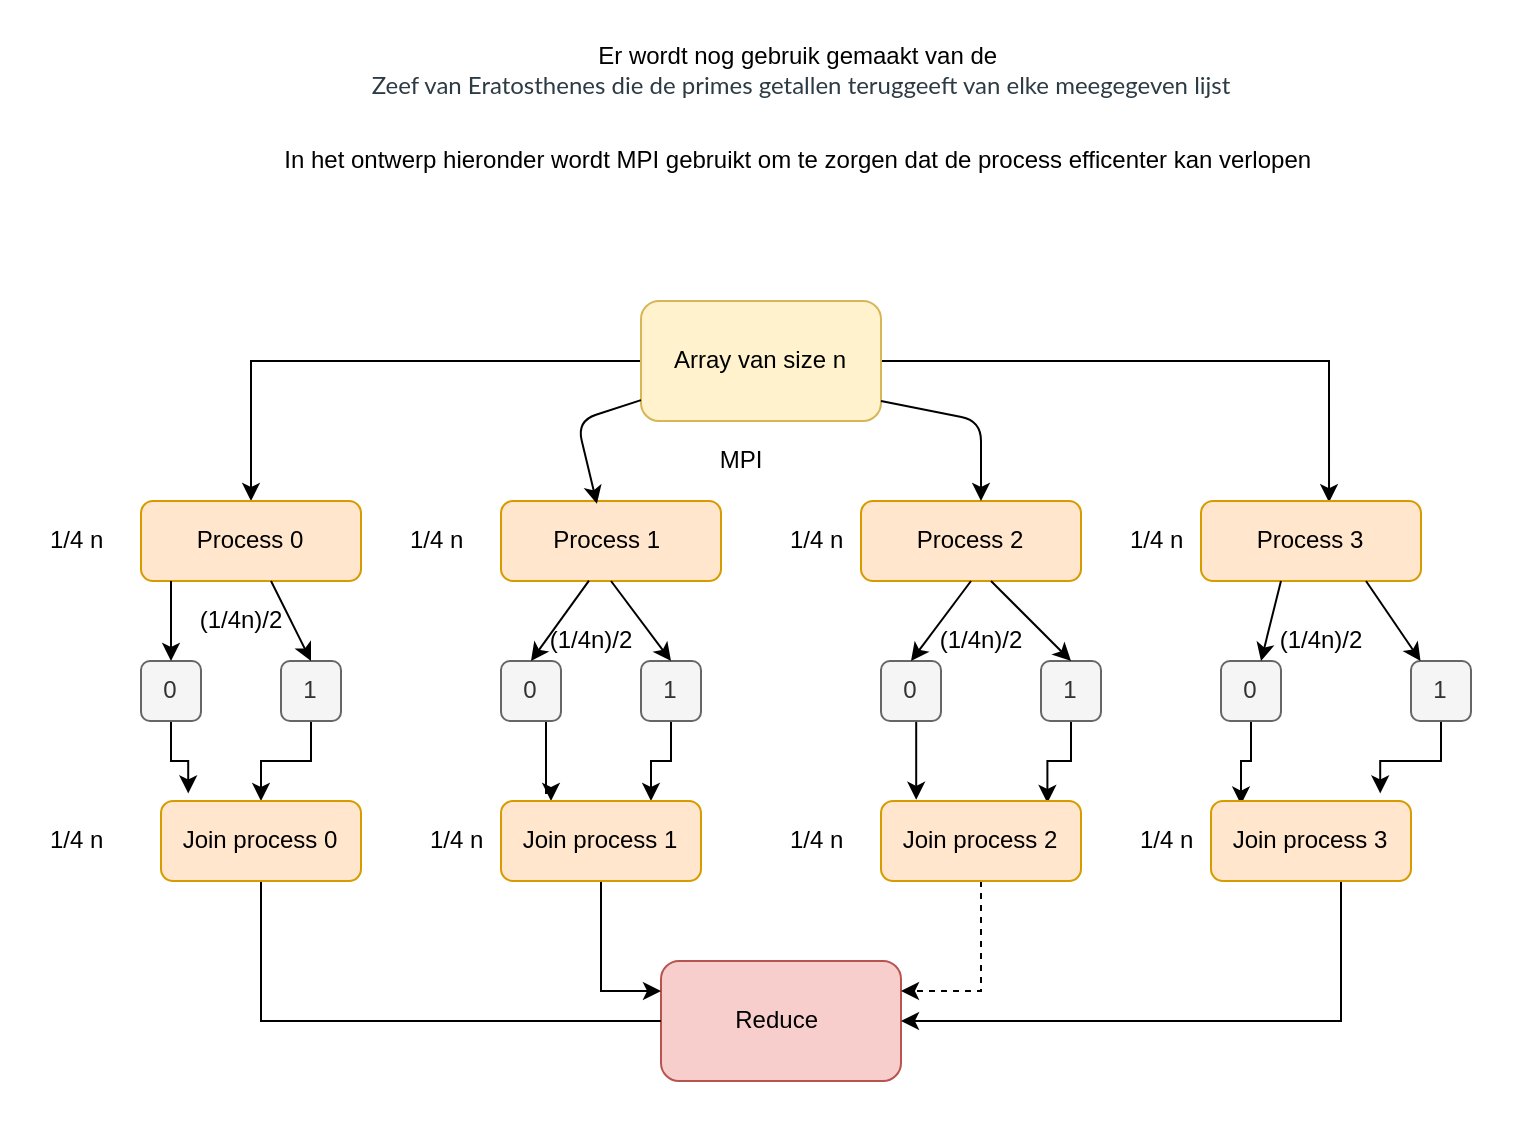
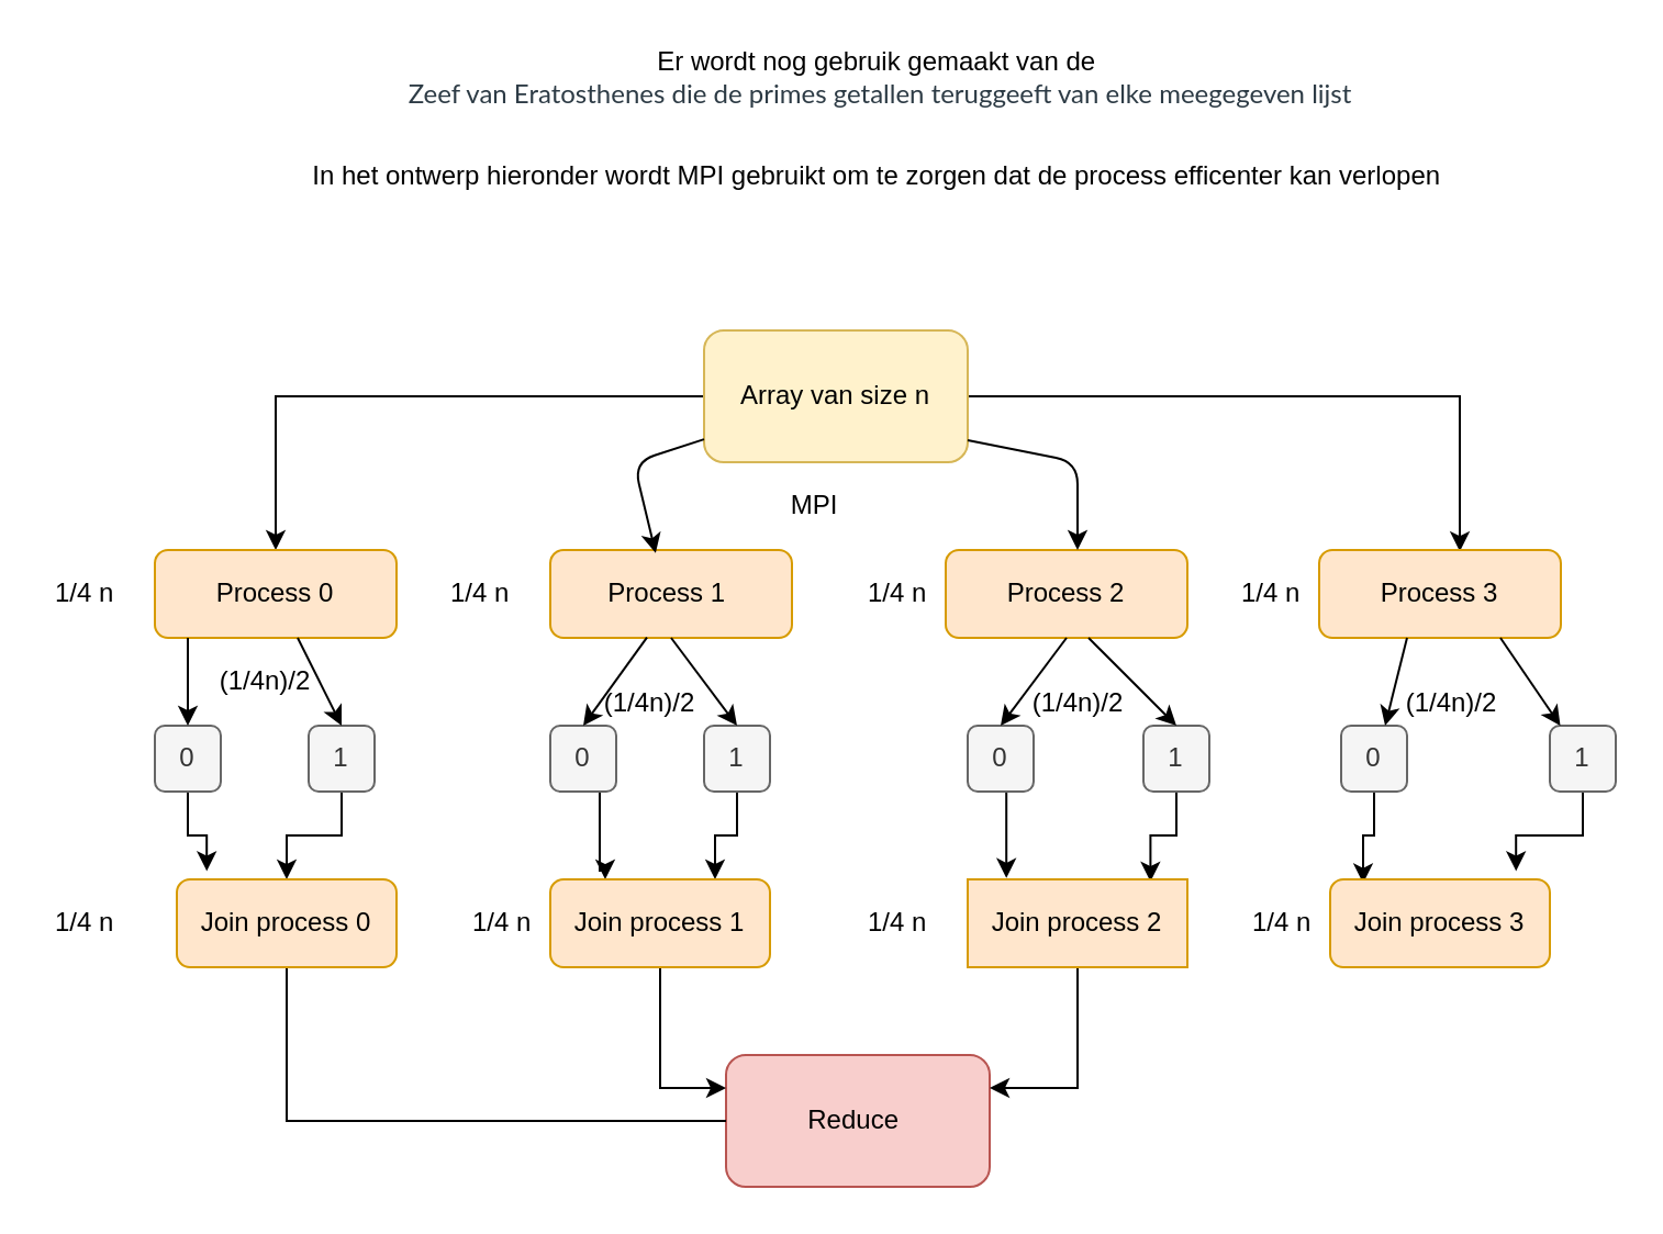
  <mxCell id="0" />
  <mxCell id="1" parent="0" />
  <mxCell id="2" style="edgeStyle=orthogonalEdgeStyle;rounded=0;orthogonalLoop=1;jettySize=auto;html=1;" edge="1" parent="1" source="4" target="6"><mxGeometry relative="1" as="geometry" /></mxCell>
  <mxCell id="3" style="edgeStyle=orthogonalEdgeStyle;rounded=0;orthogonalLoop=1;jettySize=auto;html=1;exitX=1;exitY=0.5;exitDx=0;exitDy=0;entryX=0.582;entryY=0.015;entryDx=0;entryDy=0;entryPerimeter=0;" edge="1" parent="1" source="4" target="9"><mxGeometry relative="1" as="geometry"><Array as="points"><mxPoint x="664" y="180" /></Array></mxGeometry></mxCell>
  <mxCell id="4" value="Array van size n" style="rounded=1;whiteSpace=wrap;html=1;fillColor=#fff2cc;strokeColor=#d6b656;" vertex="1" parent="1"><mxGeometry x="320" y="150" width="120" height="60" as="geometry" /></mxCell>
  <mxCell id="5" style="edgeStyle=orthogonalEdgeStyle;rounded=0;orthogonalLoop=1;jettySize=auto;html=1;exitX=0.5;exitY=1;exitDx=0;exitDy=0;" edge="1" parent="1" source="4" target="4"><mxGeometry relative="1" as="geometry" /></mxCell>
  <mxCell id="6" value="Process 0" style="rounded=1;whiteSpace=wrap;html=1;fillColor=#ffe6cc;strokeColor=#d79b00;" vertex="1" parent="1"><mxGeometry x="70" y="250" width="110" height="40" as="geometry" /></mxCell>
  <mxCell id="7" value="Process 1&amp;nbsp;" style="rounded=1;whiteSpace=wrap;html=1;fillColor=#ffe6cc;strokeColor=#d79b00;" vertex="1" parent="1"><mxGeometry x="250" y="250" width="110" height="40" as="geometry" /></mxCell>
  <mxCell id="8" value="Process 2" style="rounded=1;whiteSpace=wrap;html=1;fillColor=#ffe6cc;strokeColor=#d79b00;" vertex="1" parent="1"><mxGeometry x="430" y="250" width="110" height="40" as="geometry" /></mxCell>
  <mxCell id="9" value="Process 3" style="rounded=1;whiteSpace=wrap;html=1;fillColor=#ffe6cc;strokeColor=#d79b00;" vertex="1" parent="1"><mxGeometry x="600" y="250" width="110" height="40" as="geometry" /></mxCell>
  <mxCell id="10" value="" style="endArrow=classic;html=1;" edge="1" parent="1"><mxGeometry width="50" height="50" relative="1" as="geometry"><mxPoint x="440" y="200" as="sourcePoint" /><mxPoint x="490" y="250" as="targetPoint" /><Array as="points"><mxPoint x="490" y="210" /></Array></mxGeometry></mxCell>
  <mxCell id="11" value="" style="endArrow=classic;html=1;entryX=0.436;entryY=0.035;entryDx=0;entryDy=0;entryPerimeter=0;" edge="1" parent="1" source="4" target="7"><mxGeometry width="50" height="50" relative="1" as="geometry"><mxPoint x="315" y="210" as="sourcePoint" /><mxPoint x="370" y="240" as="targetPoint" /><Array as="points"><mxPoint x="288" y="210" /></Array></mxGeometry></mxCell>
  <mxCell id="12" style="edgeStyle=orthogonalEdgeStyle;rounded=0;orthogonalLoop=1;jettySize=auto;html=1;entryX=0.136;entryY=-0.095;entryDx=0;entryDy=0;entryPerimeter=0;" edge="1" parent="1" source="13" target="41"><mxGeometry relative="1" as="geometry" /></mxCell>
  <mxCell id="13" value="0" style="rounded=1;whiteSpace=wrap;html=1;fillColor=#f5f5f5;strokeColor=#666666;fontColor=#333333;" vertex="1" parent="1"><mxGeometry x="70" y="330" width="30" height="30" as="geometry" /></mxCell>
  <mxCell id="14" style="edgeStyle=orthogonalEdgeStyle;rounded=0;orthogonalLoop=1;jettySize=auto;html=1;entryX=0.5;entryY=0;entryDx=0;entryDy=0;" edge="1" parent="1" source="15" target="41"><mxGeometry relative="1" as="geometry" /></mxCell>
  <mxCell id="15" value="1" style="rounded=1;whiteSpace=wrap;html=1;fillColor=#f5f5f5;strokeColor=#666666;fontColor=#333333;" vertex="1" parent="1"><mxGeometry x="140" y="330" width="30" height="30" as="geometry" /></mxCell>
  <mxCell id="16" style="edgeStyle=orthogonalEdgeStyle;rounded=0;orthogonalLoop=1;jettySize=auto;html=1;exitX=0.5;exitY=1;exitDx=0;exitDy=0;entryX=0.75;entryY=0;entryDx=0;entryDy=0;" edge="1" parent="1" source="17" target="43"><mxGeometry relative="1" as="geometry" /></mxCell>
  <mxCell id="17" value="1" style="rounded=1;whiteSpace=wrap;html=1;fillColor=#f5f5f5;strokeColor=#666666;fontColor=#333333;" vertex="1" parent="1"><mxGeometry x="320" y="330" width="30" height="30" as="geometry" /></mxCell>
  <mxCell id="18" style="edgeStyle=orthogonalEdgeStyle;rounded=0;orthogonalLoop=1;jettySize=auto;html=1;exitX=0.75;exitY=1;exitDx=0;exitDy=0;entryX=0.25;entryY=0;entryDx=0;entryDy=0;" edge="1" parent="1" source="19" target="43"><mxGeometry relative="1" as="geometry"><mxPoint x="283" y="396" as="targetPoint" /><Array as="points"><mxPoint x="273" y="396" /><mxPoint x="275" y="396" /></Array></mxGeometry></mxCell>
  <mxCell id="19" value="0" style="rounded=1;whiteSpace=wrap;html=1;fillColor=#f5f5f5;strokeColor=#666666;fontColor=#333333;" vertex="1" parent="1"><mxGeometry x="250" y="330" width="30" height="30" as="geometry" /></mxCell>
  <mxCell id="20" style="edgeStyle=orthogonalEdgeStyle;rounded=0;orthogonalLoop=1;jettySize=auto;html=1;exitX=0.5;exitY=1;exitDx=0;exitDy=0;entryX=0.176;entryY=-0.015;entryDx=0;entryDy=0;entryPerimeter=0;" edge="1" parent="1" source="21" target="45"><mxGeometry relative="1" as="geometry" /></mxCell>
  <mxCell id="21" value="0" style="rounded=1;whiteSpace=wrap;html=1;fillColor=#f5f5f5;strokeColor=#666666;fontColor=#333333;" vertex="1" parent="1"><mxGeometry x="440" y="330" width="30" height="30" as="geometry" /></mxCell>
  <mxCell id="22" style="edgeStyle=orthogonalEdgeStyle;rounded=0;orthogonalLoop=1;jettySize=auto;html=1;exitX=0.5;exitY=1;exitDx=0;exitDy=0;entryX=0.832;entryY=0.025;entryDx=0;entryDy=0;entryPerimeter=0;" edge="1" parent="1" source="23" target="45"><mxGeometry relative="1" as="geometry" /></mxCell>
  <mxCell id="23" value="1" style="rounded=1;whiteSpace=wrap;html=1;fillColor=#f5f5f5;strokeColor=#666666;fontColor=#333333;" vertex="1" parent="1"><mxGeometry x="520" y="330" width="30" height="30" as="geometry" /></mxCell>
  <mxCell id="24" style="edgeStyle=orthogonalEdgeStyle;rounded=0;orthogonalLoop=1;jettySize=auto;html=1;exitX=0.5;exitY=1;exitDx=0;exitDy=0;entryX=0.15;entryY=0.045;entryDx=0;entryDy=0;entryPerimeter=0;" edge="1" parent="1" source="25" target="47"><mxGeometry relative="1" as="geometry" /></mxCell>
  <mxCell id="25" value="0" style="rounded=1;whiteSpace=wrap;html=1;fillColor=#f5f5f5;strokeColor=#666666;fontColor=#333333;" vertex="1" parent="1"><mxGeometry x="610" y="330" width="30" height="30" as="geometry" /></mxCell>
  <mxCell id="26" style="edgeStyle=orthogonalEdgeStyle;rounded=0;orthogonalLoop=1;jettySize=auto;html=1;exitX=0.5;exitY=1;exitDx=0;exitDy=0;entryX=0.846;entryY=-0.095;entryDx=0;entryDy=0;entryPerimeter=0;" edge="1" parent="1" source="27" target="47"><mxGeometry relative="1" as="geometry" /></mxCell>
  <mxCell id="27" value="1" style="rounded=1;whiteSpace=wrap;html=1;fillColor=#f5f5f5;strokeColor=#666666;fontColor=#333333;" vertex="1" parent="1"><mxGeometry x="705" y="330" width="30" height="30" as="geometry" /></mxCell>
  <mxCell id="28" value="" style="endArrow=classic;html=1;entryX=0.5;entryY=0;entryDx=0;entryDy=0;" edge="1" parent="1" target="13"><mxGeometry width="50" height="50" relative="1" as="geometry"><mxPoint x="85" y="290" as="sourcePoint" /><mxPoint x="130" y="240" as="targetPoint" /></mxGeometry></mxCell>
  <mxCell id="29" value="" style="endArrow=classic;html=1;entryX=0.5;entryY=0;entryDx=0;entryDy=0;" edge="1" parent="1" source="6" target="15"><mxGeometry width="50" height="50" relative="1" as="geometry"><mxPoint x="120" y="320" as="sourcePoint" /><mxPoint x="210" y="450" as="targetPoint" /></mxGeometry></mxCell>
  <mxCell id="30" value="" style="endArrow=classic;html=1;exitX=0.4;exitY=0.995;exitDx=0;exitDy=0;exitPerimeter=0;entryX=0.5;entryY=0;entryDx=0;entryDy=0;" edge="1" parent="1" source="7" target="19"><mxGeometry width="50" height="50" relative="1" as="geometry"><mxPoint x="250" y="330" as="sourcePoint" /><mxPoint x="300" y="280" as="targetPoint" /></mxGeometry></mxCell>
  <mxCell id="31" value="" style="endArrow=classic;html=1;exitX=0.5;exitY=1;exitDx=0;exitDy=0;entryX=0.5;entryY=0;entryDx=0;entryDy=0;" edge="1" parent="1" source="7" target="17"><mxGeometry width="50" height="50" relative="1" as="geometry"><mxPoint x="290" y="340" as="sourcePoint" /><mxPoint x="340" y="290" as="targetPoint" /><Array as="points" /></mxGeometry></mxCell>
  <mxCell id="32" value="" style="endArrow=classic;html=1;entryX=0.5;entryY=0;entryDx=0;entryDy=0;exitX=0.5;exitY=1;exitDx=0;exitDy=0;" edge="1" parent="1" source="8" target="21"><mxGeometry width="50" height="50" relative="1" as="geometry"><mxPoint x="455" y="290" as="sourcePoint" /><mxPoint x="500" y="290" as="targetPoint" /></mxGeometry></mxCell>
  <mxCell id="33" value="" style="endArrow=classic;html=1;entryX=0.5;entryY=0;entryDx=0;entryDy=0;" edge="1" parent="1" target="23"><mxGeometry width="50" height="50" relative="1" as="geometry"><mxPoint x="495" y="290" as="sourcePoint" /><mxPoint x="520" y="310" as="targetPoint" /></mxGeometry></mxCell>
  <mxCell id="34" value="" style="endArrow=classic;html=1;exitX=0.75;exitY=1;exitDx=0;exitDy=0;" edge="1" parent="1" source="9" target="27"><mxGeometry width="50" height="50" relative="1" as="geometry"><mxPoint x="660" y="300" as="sourcePoint" /><mxPoint x="600" y="420" as="targetPoint" /></mxGeometry></mxCell>
  <mxCell id="35" value="1/4 n&amp;nbsp;" style="text;html=1;strokeColor=none;fillColor=none;align=center;verticalAlign=middle;whiteSpace=wrap;rounded=0;" vertex="1" parent="1"><mxGeometry x="20" y="260" width="40" height="20" as="geometry" /></mxCell>
  <mxCell id="36" value="1/4 n&amp;nbsp;" style="text;html=1;strokeColor=none;fillColor=none;align=center;verticalAlign=middle;whiteSpace=wrap;rounded=0;" vertex="1" parent="1"><mxGeometry x="560" y="260" width="40" height="20" as="geometry" /></mxCell>
  <mxCell id="37" value="1/4 n&amp;nbsp;" style="text;html=1;strokeColor=none;fillColor=none;align=center;verticalAlign=middle;whiteSpace=wrap;rounded=0;" vertex="1" parent="1"><mxGeometry x="390" y="260" width="40" height="20" as="geometry" /></mxCell>
  <mxCell id="38" value="1/4 n&amp;nbsp;" style="text;html=1;strokeColor=none;fillColor=none;align=center;verticalAlign=middle;whiteSpace=wrap;rounded=0;" vertex="1" parent="1"><mxGeometry x="200" y="260" width="40" height="20" as="geometry" /></mxCell>
  <mxCell id="39" value="Reduce&amp;nbsp;" style="rounded=1;whiteSpace=wrap;html=1;fillColor=#f8cecc;strokeColor=#b85450;" vertex="1" parent="1"><mxGeometry x="330" y="480" width="120" height="60" as="geometry" /></mxCell>
  <mxCell id="40" style="edgeStyle=orthogonalEdgeStyle;rounded=0;orthogonalLoop=1;jettySize=auto;html=1;endArrow=none;" edge="1" parent="1" source="41" target="39"><mxGeometry relative="1" as="geometry"><Array as="points"><mxPoint x="130" y="510" /></Array></mxGeometry></mxCell>
  <mxCell id="41" value="Join process 0" style="rounded=1;whiteSpace=wrap;html=1;fillColor=#ffe6cc;strokeColor=#d79b00;" vertex="1" parent="1"><mxGeometry x="80" y="400" width="100" height="40" as="geometry" /></mxCell>
  <mxCell id="42" style="edgeStyle=orthogonalEdgeStyle;rounded=0;orthogonalLoop=1;jettySize=auto;html=1;entryX=0;entryY=0.25;entryDx=0;entryDy=0;" edge="1" parent="1" source="43" target="39"><mxGeometry relative="1" as="geometry" /></mxCell>
  <mxCell id="43" value="Join process 1" style="rounded=1;whiteSpace=wrap;html=1;fillColor=#ffe6cc;strokeColor=#d79b00;" vertex="1" parent="1"><mxGeometry x="250" y="400" width="100" height="40" as="geometry" /></mxCell>
- <mxCell id="44" style="edgeStyle=orthogonalEdgeStyle;rounded=0;orthogonalLoop=1;jettySize=auto;html=1;entryX=1;entryY=0.25;entryDx=0;entryDy=0;dashed=1;" edge="1" parent="1" source="45" target="39"><mxGeometry relative="1" as="geometry" /></mxCell>
- <mxCell id="45" value="Join process 2" style="rounded=1;whiteSpace=wrap;html=1;fillColor=#ffe6cc;strokeColor=#d79b00;" vertex="1" parent="1"><mxGeometry x="440" y="400" width="100" height="40" as="geometry" /></mxCell>
- <mxCell id="46" style="edgeStyle=orthogonalEdgeStyle;rounded=0;orthogonalLoop=1;jettySize=auto;html=1;" edge="1" parent="1" source="47" target="39"><mxGeometry relative="1" as="geometry"><Array as="points"><mxPoint x="670" y="510" /></Array></mxGeometry></mxCell>
+ <mxCell id="44" style="edgeStyle=orthogonalEdgeStyle;rounded=0;orthogonalLoop=1;jettySize=auto;html=1;entryX=1;entryY=0.25;entryDx=0;entryDy=0;" edge="1" parent="1" source="45" target="39"><mxGeometry relative="1" as="geometry" /></mxCell>
+ <mxCell id="45" value="Join process 2" style="whiteSpace=wrap;html=1;fillColor=#ffe6cc;strokeColor=#d79b00;rounded=0;" vertex="1" parent="1"><mxGeometry x="440" y="400" width="100" height="40" as="geometry" /></mxCell>
  <mxCell id="47" value="Join process 3" style="rounded=1;whiteSpace=wrap;html=1;fillColor=#ffe6cc;strokeColor=#d79b00;" vertex="1" parent="1"><mxGeometry x="605" y="400" width="100" height="40" as="geometry" /></mxCell>
  <mxCell id="48" value="" style="endArrow=classic;html=1;entryX=0.5;entryY=0;entryDx=0;entryDy=0;exitX=0.5;exitY=1;exitDx=0;exitDy=0;" edge="1" parent="1"><mxGeometry width="50" height="50" relative="1" as="geometry"><mxPoint x="640" y="290" as="sourcePoint" /><mxPoint x="630" y="330" as="targetPoint" /></mxGeometry></mxCell>
  <mxCell id="49" value="(1/4n)/2" style="text;html=1;align=center;verticalAlign=middle;resizable=0;points=[];autosize=1;" vertex="1" parent="1"><mxGeometry x="90" y="300" width="60" height="20" as="geometry" /></mxCell>
  <mxCell id="50" value="(1/4n)/2" style="text;html=1;align=center;verticalAlign=middle;resizable=0;points=[];autosize=1;" vertex="1" parent="1"><mxGeometry x="265" y="310" width="60" height="20" as="geometry" /></mxCell>
  <mxCell id="51" value="(1/4n)/2" style="text;html=1;align=center;verticalAlign=middle;resizable=0;points=[];autosize=1;" vertex="1" parent="1"><mxGeometry x="460" y="310" width="60" height="20" as="geometry" /></mxCell>
  <mxCell id="52" value="(1/4n)/2" style="text;html=1;align=center;verticalAlign=middle;resizable=0;points=[];autosize=1;" vertex="1" parent="1"><mxGeometry x="630" y="310" width="60" height="20" as="geometry" /></mxCell>
  <mxCell id="53" value="1/4 n&amp;nbsp;" style="text;html=1;strokeColor=none;fillColor=none;align=center;verticalAlign=middle;whiteSpace=wrap;rounded=0;" vertex="1" parent="1"><mxGeometry x="20" y="410" width="40" height="20" as="geometry" /></mxCell>
  <mxCell id="54" value="1/4 n&amp;nbsp;" style="text;html=1;strokeColor=none;fillColor=none;align=center;verticalAlign=middle;whiteSpace=wrap;rounded=0;" vertex="1" parent="1"><mxGeometry x="390" y="410" width="40" height="20" as="geometry" /></mxCell>
  <mxCell id="55" value="1/4 n&amp;nbsp;" style="text;html=1;strokeColor=none;fillColor=none;align=center;verticalAlign=middle;whiteSpace=wrap;rounded=0;" vertex="1" parent="1"><mxGeometry x="565" y="410" width="40" height="20" as="geometry" /></mxCell>
  <mxCell id="56" value="1/4 n&amp;nbsp;" style="text;html=1;strokeColor=none;fillColor=none;align=center;verticalAlign=middle;whiteSpace=wrap;rounded=0;" vertex="1" parent="1"><mxGeometry x="210" y="410" width="40" height="20" as="geometry" /></mxCell>
  <mxCell id="57" value="MPI" style="text;html=1;align=center;verticalAlign=middle;resizable=0;points=[];autosize=1;" vertex="1" parent="1"><mxGeometry x="350" y="220" width="40" height="20" as="geometry" /></mxCell>
  <mxCell id="58" value="Er wordt nog gebruik gemaakt van de&amp;nbsp;&lt;p style=&quot;margin: 0px ; font-family: &amp;#34;lato extended&amp;#34; , &amp;#34;lato&amp;#34; , &amp;#34;helvetica neue&amp;#34; , &amp;#34;helvetica&amp;#34; , &amp;#34;arial&amp;#34; , sans-serif ; font-weight: normal ; line-height: 1.3 ; overflow-wrap: break-word ; color: rgb(45 , 59 , 69) ; background-color: rgb(255 , 255 , 255)&quot;&gt;&lt;font style=&quot;font-size: 12px&quot;&gt;Zeef van Eratosthenes die de primes getallen teruggeeft van elke meegegeven lijst&lt;/font&gt;&lt;/p&gt;" style="text;html=1;align=center;verticalAlign=middle;resizable=0;points=[];autosize=1;" vertex="1" parent="1"><mxGeometry x="170" y="20" width="460" height="30" as="geometry" /></mxCell>
  <mxCell id="59" value="In het ontwerp hieronder wordt MPI gebruikt om te zorgen dat de process efficenter kan verlopen&amp;nbsp;" style="text;html=1;align=center;verticalAlign=middle;resizable=0;points=[];autosize=1;" vertex="1" parent="1"><mxGeometry x="135" y="70" width="530" height="20" as="geometry" /></mxCell>
